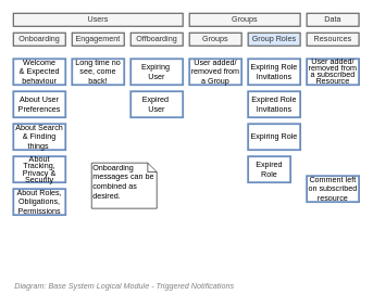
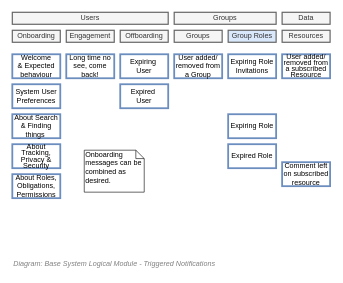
  <mxCell id="0" />
  <mxCell id="1" parent="0" />
  <mxCell id="2" value="Welcome&lt;br&gt;&amp;amp; Expected behaviour" style="rounded=0;whiteSpace=wrap;html=1;strokeColor=#6c8ebf;strokeWidth=3;align=center;fillColor=none;" parent="1" vertex="1"><mxGeometry x="20" y="90" width="80" height="40" as="geometry" /></mxCell>
- <mxCell id="3" value="About User Preferences" style="rounded=0;whiteSpace=wrap;html=1;strokeColor=#6c8ebf;strokeWidth=3;align=center;fillColor=none;" parent="1" vertex="1"><mxGeometry x="20" y="140" width="80" height="40" as="geometry" /></mxCell>
+ <mxCell id="3" value="System User Preferences" style="rounded=0;whiteSpace=wrap;html=1;strokeColor=#6c8ebf;strokeWidth=3;align=center;fillColor=none;" parent="1" vertex="1"><mxGeometry x="20" y="140" width="80" height="40" as="geometry" /></mxCell>
  <mxCell id="4" value="About Search &amp;amp; Finding things&amp;nbsp;" style="rounded=0;whiteSpace=wrap;html=1;strokeColor=#6c8ebf;strokeWidth=3;align=center;fillColor=none;" parent="1" vertex="1"><mxGeometry x="20" y="190" width="80" height="40" as="geometry" /></mxCell>
  <mxCell id="5" value="&lt;p style=&quot;line-height: 90%&quot;&gt;About Tracking, Privacy &amp;amp; Security&lt;/p&gt;" style="rounded=0;whiteSpace=wrap;html=1;strokeColor=#6c8ebf;strokeWidth=3;align=center;fillColor=none;" parent="1" vertex="1"><mxGeometry x="20" y="240" width="80" height="40" as="geometry" /></mxCell>
  <mxCell id="6" value="About Roles, Obligations, Permissions" style="rounded=0;whiteSpace=wrap;html=1;strokeColor=#6c8ebf;strokeWidth=3;align=center;fillColor=none;" parent="1" vertex="1"><mxGeometry x="20" y="290" width="80" height="40" as="geometry" /></mxCell>
  <mxCell id="7" value="Expiring Role Invitations" style="rounded=0;whiteSpace=wrap;html=1;strokeColor=#6c8ebf;strokeWidth=3;align=center;fillColor=none;" parent="1" vertex="1"><mxGeometry x="380" y="90" width="80" height="40" as="geometry" /></mxCell>
  <mxCell id="8" value="Expiring&amp;nbsp;&lt;br&gt;User" style="rounded=0;whiteSpace=wrap;html=1;strokeColor=#6c8ebf;strokeWidth=3;align=center;fillColor=none;" parent="1" vertex="1"><mxGeometry x="200" y="90" width="80" height="40" as="geometry" /></mxCell>
- <mxCell id="9" value="Expired Role Invitations" style="rounded=0;whiteSpace=wrap;html=1;strokeColor=#6c8ebf;strokeWidth=3;align=center;fillColor=none;" parent="1" vertex="1"><mxGeometry x="380" y="140" width="80" height="40" as="geometry" /></mxCell>
  <mxCell id="10" value="Expired&amp;nbsp;&lt;br&gt;User" style="rounded=0;whiteSpace=wrap;html=1;strokeColor=#6c8ebf;strokeWidth=3;align=center;fillColor=none;" parent="1" vertex="1"><mxGeometry x="200" y="140" width="80" height="40" as="geometry" /></mxCell>
  <mxCell id="11" value="Long time no see, come back!" style="rounded=0;whiteSpace=wrap;html=1;strokeColor=#6c8ebf;strokeWidth=3;align=center;fillColor=none;" parent="1" vertex="1"><mxGeometry x="110" y="90" width="80" height="40" as="geometry" /></mxCell>
  <mxCell id="12" value="Comment left on subscribed resource" style="rounded=0;whiteSpace=wrap;html=1;strokeColor=#6c8ebf;strokeWidth=3;align=center;fillColor=none;" parent="1" vertex="1"><mxGeometry x="470" y="270" width="80" height="40" as="geometry" /></mxCell>
  <mxCell id="13" value="&lt;p style=&quot;line-height: 80%&quot;&gt;User added/&lt;br&gt;removed from a subscribed Resource&lt;/p&gt;" style="rounded=0;whiteSpace=wrap;html=1;strokeColor=#6c8ebf;strokeWidth=3;align=center;fillColor=none;" parent="1" vertex="1"><mxGeometry x="470" y="90" width="80" height="40" as="geometry" /></mxCell>
  <mxCell id="14" value="User added/ removed from a Group" style="rounded=0;whiteSpace=wrap;html=1;strokeColor=#6c8ebf;strokeWidth=3;align=center;fillColor=none;" parent="1" vertex="1"><mxGeometry x="290" y="90" width="80" height="40" as="geometry" /></mxCell>
  <mxCell id="15" value="Onboarding" style="rounded=0;whiteSpace=wrap;html=1;strokeColor=#666666;strokeWidth=2;fillColor=#f5f5f5;align=center;fontColor=#333333;" parent="1" vertex="1"><mxGeometry x="20" y="50" width="80" height="20" as="geometry" /></mxCell>
  <mxCell id="16" value="Groups" style="rounded=0;whiteSpace=wrap;html=1;strokeColor=#666666;strokeWidth=2;fillColor=#f5f5f5;align=center;fontColor=#333333;" parent="1" vertex="1"><mxGeometry x="290" y="50" width="80" height="20" as="geometry" /></mxCell>
  <mxCell id="17" value="Resources" style="rounded=0;whiteSpace=wrap;html=1;strokeColor=#666666;strokeWidth=2;fillColor=#f5f5f5;align=center;fontColor=#333333;" parent="1" vertex="1"><mxGeometry x="470" y="50" width="80" height="20" as="geometry" /></mxCell>
  <mxCell id="18" value="Group Roles" style="rounded=0;whiteSpace=wrap;html=1;strokeColor=#666666;strokeWidth=2;fillColor=#dae8fc;align=center;fontColor=#333333;" parent="1" vertex="1"><mxGeometry x="380" y="50" width="80" height="20" as="geometry" /></mxCell>
  <mxCell id="19" value="Engagement" style="rounded=0;whiteSpace=wrap;html=1;strokeColor=#666666;strokeWidth=2;fillColor=#f5f5f5;align=center;fontColor=#333333;" parent="1" vertex="1"><mxGeometry x="110" y="50" width="80" height="20" as="geometry" /></mxCell>
  <mxCell id="20" value="Offboarding" style="rounded=0;whiteSpace=wrap;html=1;strokeColor=#666666;strokeWidth=2;fillColor=#f5f5f5;align=center;fontColor=#333333;" parent="1" vertex="1"><mxGeometry x="200" y="50" width="80" height="20" as="geometry" /></mxCell>
  <mxCell id="21" value="&lt;font style=&quot;font-size: 12px&quot;&gt;Diagram: Base System Logical Module - Triggered Notifications&lt;/font&gt;" style="text;strokeColor=none;fillColor=none;html=1;fontSize=12;fontStyle=2;verticalAlign=middle;align=left;shadow=0;glass=0;comic=0;opacity=30;fontColor=#808080;" parent="1" vertex="1"><mxGeometry x="20" y="430" width="480" height="20" as="geometry" /></mxCell>
  <mxCell id="22" value="Expiring Role" style="rounded=0;whiteSpace=wrap;html=1;strokeColor=#6c8ebf;strokeWidth=3;align=center;fillColor=none;" parent="1" vertex="1"><mxGeometry x="380" y="190" width="80" height="40" as="geometry" /></mxCell>
- <mxCell id="23" value="Expired Role" style="rounded=0;whiteSpace=wrap;html=1;strokeColor=#6c8ebf;strokeWidth=3;align=center;fillColor=none;" parent="1" vertex="1"><mxGeometry x="380" y="240" width="65" height="40" as="geometry" /></mxCell>
+ <mxCell id="23" value="Expired Role" style="rounded=0;whiteSpace=wrap;html=1;strokeColor=#6c8ebf;strokeWidth=3;align=center;fillColor=none;" parent="1" vertex="1"><mxGeometry x="380" y="240" width="80" height="40" as="geometry" /></mxCell>
  <mxCell id="24" value="Users" style="rounded=0;whiteSpace=wrap;html=1;strokeColor=#666666;strokeWidth=2;fillColor=#f5f5f5;align=center;fontColor=#333333;" parent="1" vertex="1"><mxGeometry x="20" y="20" width="260" height="20" as="geometry" /></mxCell>
  <mxCell id="25" value="Groups" style="rounded=0;whiteSpace=wrap;html=1;strokeColor=#666666;strokeWidth=2;fillColor=#f5f5f5;align=center;fontColor=#333333;" parent="1" vertex="1"><mxGeometry x="290" y="20" width="170" height="20" as="geometry" /></mxCell>
  <mxCell id="26" value="Onboarding messages can be combined as desired." style="shape=note;whiteSpace=wrap;html=1;size=14;verticalAlign=top;align=left;spacingTop=-6;rounded=0;strokeColor=#000000;strokeWidth=1;fillColor=none;" parent="1" vertex="1"><mxGeometry x="140" y="250" width="100" height="70" as="geometry" /></mxCell>
  <mxCell id="27" value="Data" style="rounded=0;whiteSpace=wrap;html=1;strokeColor=#666666;strokeWidth=2;fillColor=#f5f5f5;align=center;fontColor=#333333;" parent="1" vertex="1"><mxGeometry x="470" y="20" width="80" height="20" as="geometry" /></mxCell>
